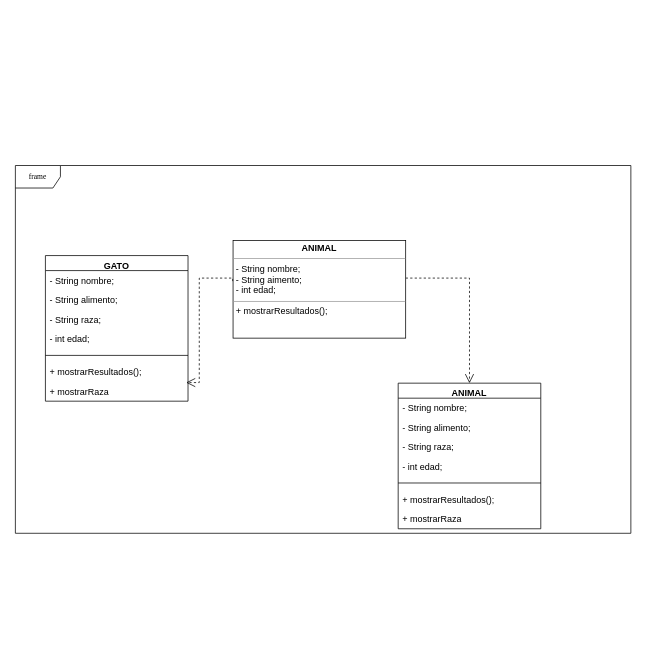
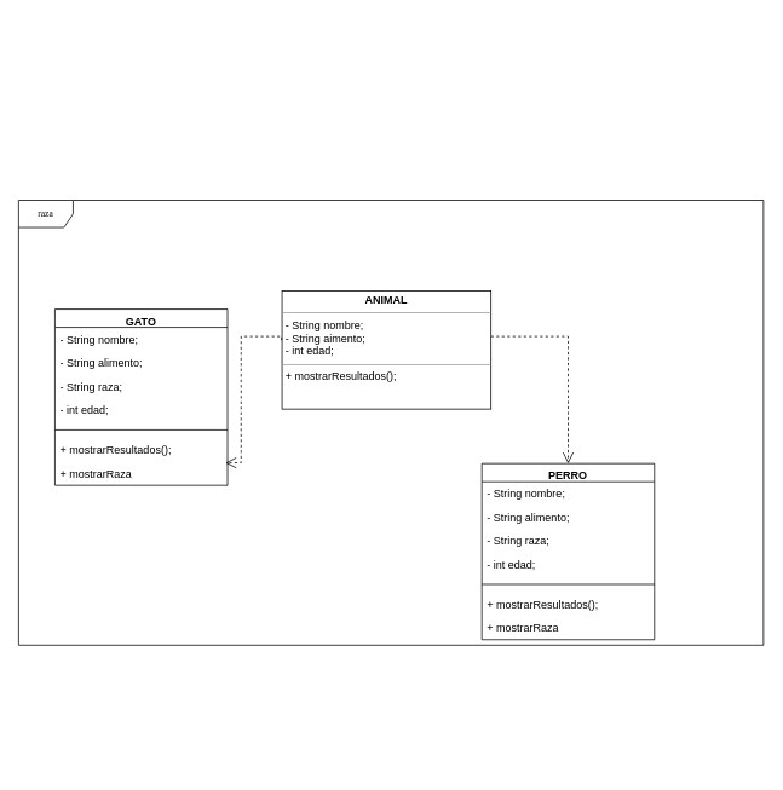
  <mxCell id="0" />
  <mxCell id="1" parent="0" />
- <mxCell id="2" value="frame" style="shape=umlFrame;whiteSpace=wrap;html=1;rounded=0;shadow=0;comic=0;labelBackgroundColor=none;strokeWidth=1;fontFamily=Verdana;fontSize=10;align=center;" parent="1" vertex="1"><mxGeometry y="220" width="820" height="490" as="geometry" x="20" /></mxCell>
+ <mxCell id="2" value="raza" style="shape=umlFrame;whiteSpace=wrap;html=1;rounded=0;shadow=0;comic=0;labelBackgroundColor=none;strokeWidth=1;fontFamily=Verdana;fontSize=10;align=center;" parent="1" vertex="1"><mxGeometry y="220" width="820" height="490" as="geometry" x="20" /></mxCell>
  <mxCell id="3" style="edgeStyle=orthogonalEdgeStyle;rounded=0;html=1;dashed=1;labelBackgroundColor=none;startFill=0;endArrow=open;endFill=0;endSize=10;fontFamily=Verdana;fontSize=10;" parent="1" edge="1"><mxGeometry relative="1" as="geometry"><Array as="points" /><mxPoint x="750" y="738" as="targetPoint" /></mxGeometry></mxCell>
  <mxCell id="4" style="edgeStyle=orthogonalEdgeStyle;rounded=0;html=1;dashed=1;labelBackgroundColor=none;startFill=0;endArrow=open;endFill=0;endSize=10;fontFamily=Verdana;fontSize=10;" parent="1" edge="1"><mxGeometry relative="1" as="geometry"><mxPoint x="750" y="848" as="sourcePoint" /></mxGeometry></mxCell>
  <mxCell id="5" style="edgeStyle=orthogonalEdgeStyle;rounded=0;html=1;dashed=1;labelBackgroundColor=none;startFill=0;endArrow=open;endFill=0;endSize=10;fontFamily=Verdana;fontSize=10;" parent="1" edge="1"><mxGeometry relative="1" as="geometry"><Array as="points" /><mxPoint x="750" y="528" as="targetPoint" /></mxGeometry></mxCell>
  <mxCell id="6" style="edgeStyle=orthogonalEdgeStyle;rounded=0;html=1;dashed=1;labelBackgroundColor=none;startFill=0;endArrow=open;endFill=0;endSize=10;fontFamily=Verdana;fontSize=10;entryX=0.5;entryY=0;entryDx=0;entryDy=0;" parent="1" edge="1"><mxGeometry relative="1" as="geometry"><Array as="points"><mxPoint x="625" y="370" /></Array><mxPoint x="540" y="370" as="sourcePoint" /><mxPoint x="625" y="510" as="targetPoint" /></mxGeometry></mxCell>
  <mxCell id="7" value="&lt;p style=&quot;margin:0px;margin-top:4px;text-align:center;&quot;&gt;&lt;b&gt;ANIMAL&lt;/b&gt;&lt;/p&gt;&lt;hr size=&quot;1&quot;&gt;&lt;p style=&quot;margin:0px;margin-left:4px;&quot;&gt;- String nombre;&lt;/p&gt;&lt;p style=&quot;margin:0px;margin-left:4px;&quot;&gt;- String aimento;&lt;/p&gt;&lt;p style=&quot;margin:0px;margin-left:4px;&quot;&gt;- int edad;&lt;/p&gt;&lt;hr size=&quot;1&quot;&gt;&lt;p style=&quot;margin:0px;margin-left:4px;&quot;&gt;+ mostrarResultados();&lt;/p&gt;" style="verticalAlign=top;align=left;overflow=fill;fontSize=12;fontFamily=Helvetica;html=1;rounded=0;shadow=0;comic=0;labelBackgroundColor=none;strokeWidth=1" parent="1" vertex="1"><mxGeometry x="310" y="320" width="230" height="130" as="geometry" /></mxCell>
  <mxCell id="8" style="edgeStyle=orthogonalEdgeStyle;rounded=0;html=1;dashed=1;labelBackgroundColor=none;startFill=0;endArrow=open;endFill=0;endSize=10;fontFamily=Verdana;fontSize=10;" parent="1" edge="1"><mxGeometry relative="1" as="geometry"><Array as="points" /><mxPoint x="660" y="200" as="sourcePoint" /></mxGeometry></mxCell>
  <mxCell id="9" style="edgeStyle=orthogonalEdgeStyle;rounded=0;html=1;labelBackgroundColor=none;startFill=0;endArrow=open;endFill=0;endSize=10;fontFamily=Verdana;fontSize=10;dashed=1;" parent="1" edge="1"><mxGeometry relative="1" as="geometry"><mxPoint x="270" y="57" as="sourcePoint" /></mxGeometry></mxCell>
  <mxCell id="10" style="edgeStyle=orthogonalEdgeStyle;rounded=0;html=1;exitX=1;exitY=0.75;dashed=1;labelBackgroundColor=none;startFill=0;endArrow=open;endFill=0;endSize=10;fontFamily=Verdana;fontSize=10;" parent="1" edge="1"><mxGeometry relative="1" as="geometry"><Array as="points"><mxPoint x="550" y="92" /><mxPoint x="550" y="42" /></Array><mxPoint x="270" y="92" as="sourcePoint" /></mxGeometry></mxCell>
  <mxCell id="11" style="edgeStyle=orthogonalEdgeStyle;rounded=0;html=1;dashed=1;labelBackgroundColor=none;startFill=0;endArrow=open;endFill=0;endSize=10;fontFamily=Verdana;fontSize=10;" parent="1" edge="1"><mxGeometry relative="1" as="geometry"><Array as="points"><mxPoint x="340" y="190" /><mxPoint x="340" y="20" /></Array><mxPoint x="270" y="190" as="sourcePoint" /></mxGeometry></mxCell>
  <mxCell id="12" style="edgeStyle=orthogonalEdgeStyle;rounded=0;html=1;dashed=1;labelBackgroundColor=none;startFill=0;endArrow=open;endFill=0;endSize=10;fontFamily=Verdana;fontSize=10;" parent="1" edge="1"><mxGeometry relative="1" as="geometry"><Array as="points"><mxPoint x="370" y="210" /><mxPoint x="370" y="110" /><mxPoint x="570" y="110" /><mxPoint x="570" y="60" /></Array><mxPoint x="270" y="210" as="sourcePoint" /></mxGeometry></mxCell>
  <mxCell id="13" style="edgeStyle=orthogonalEdgeStyle;rounded=0;html=1;dashed=1;labelBackgroundColor=none;startFill=0;endArrow=open;endFill=0;endSize=10;fontFamily=Verdana;fontSize=10;" parent="1" edge="1"><mxGeometry relative="1" as="geometry"><Array as="points"><mxPoint x="390" y="240" /><mxPoint x="390" y="200" /></Array><mxPoint x="270" y="240" as="sourcePoint" /></mxGeometry></mxCell>
  <mxCell id="14" style="edgeStyle=orthogonalEdgeStyle;rounded=0;html=1;dashed=1;labelBackgroundColor=none;startFill=0;endArrow=open;endFill=0;endSize=10;fontFamily=Verdana;fontSize=10;" parent="1" edge="1"><mxGeometry relative="1" as="geometry"><Array as="points"><mxPoint x="320" y="480" /><mxPoint x="320" y="542" /></Array><mxPoint x="270" y="480" as="sourcePoint" /></mxGeometry></mxCell>
  <mxCell id="15" style="edgeStyle=orthogonalEdgeStyle;rounded=0;html=1;dashed=1;labelBackgroundColor=none;startFill=0;endArrow=open;endFill=0;endSize=10;fontFamily=Verdana;fontSize=10;" parent="1" edge="1"><mxGeometry relative="1" as="geometry"><Array as="points"><mxPoint x="190" y="680" /></Array><mxPoint x="210" y="680" as="targetPoint" /></mxGeometry></mxCell>
  <mxCell id="16" style="edgeStyle=orthogonalEdgeStyle;rounded=0;html=1;dashed=1;labelBackgroundColor=none;startFill=0;endArrow=open;endFill=0;endSize=10;fontFamily=Verdana;fontSize=10;exitX=-0.002;exitY=0.416;exitDx=0;exitDy=0;exitPerimeter=0;entryX=0.987;entryY=0.046;entryDx=0;entryDy=0;entryPerimeter=0;" parent="1" source="7" edge="1" target="24"><mxGeometry relative="1" as="geometry"><Array as="points"><mxPoint x="310" y="370" /><mxPoint x="265" y="370" /><mxPoint x="265" y="509" /></Array><mxPoint x="240" y="370" as="sourcePoint" /><mxPoint x="265" y="510" as="targetPoint" /></mxGeometry></mxCell>
  <mxCell id="17" value="GATO" style="swimlane;fontStyle=1;align=center;verticalAlign=top;childLayout=stackLayout;horizontal=1;startSize=20;horizontalStack=0;resizeParent=1;resizeParentMax=0;resizeLast=0;collapsible=1;marginBottom=0;whiteSpace=wrap;html=1;" parent="1" vertex="1"><mxGeometry x="60" y="340" width="190" height="194" as="geometry" /></mxCell>
  <mxCell id="18" value="- String nombre;&lt;div&gt;&lt;br&gt;&lt;/div&gt;" style="text;strokeColor=none;fillColor=none;align=left;verticalAlign=top;spacingLeft=4;spacingRight=4;overflow=hidden;rotatable=0;points=[[0,0.5],[1,0.5]];portConstraint=eastwest;whiteSpace=wrap;html=1;" parent="17" vertex="1"><mxGeometry y="20" width="190" height="26" as="geometry" /></mxCell>
  <mxCell id="19" value="&lt;font style=&quot;vertical-align: inherit;&quot;&gt;&lt;font style=&quot;vertical-align: inherit;&quot;&gt;&lt;font style=&quot;vertical-align: inherit;&quot;&gt;&lt;font style=&quot;vertical-align: inherit;&quot;&gt;- String alimento;&lt;/font&gt;&lt;/font&gt;&lt;/font&gt;&lt;/font&gt;&lt;div&gt;&lt;br&gt;&lt;/div&gt;" style="text;strokeColor=none;fillColor=none;align=left;verticalAlign=top;spacingLeft=4;spacingRight=4;overflow=hidden;rotatable=0;points=[[0,0.5],[1,0.5]];portConstraint=eastwest;whiteSpace=wrap;html=1;" parent="17" vertex="1"><mxGeometry y="46" width="190" height="26" as="geometry" /></mxCell>
  <mxCell id="20" value="&lt;font style=&quot;vertical-align: inherit;&quot;&gt;&lt;font style=&quot;vertical-align: inherit;&quot;&gt;- String raza;&lt;/font&gt;&lt;/font&gt;" style="text;strokeColor=none;fillColor=none;align=left;verticalAlign=top;spacingLeft=4;spacingRight=4;overflow=hidden;rotatable=0;points=[[0,0.5],[1,0.5]];portConstraint=eastwest;whiteSpace=wrap;html=1;" parent="17" vertex="1"><mxGeometry y="72" width="190" height="26" as="geometry" /></mxCell>
  <mxCell id="21" value="&lt;div&gt;- int edad;&lt;/div&gt;" style="text;strokeColor=none;fillColor=none;align=left;verticalAlign=top;spacingLeft=4;spacingRight=4;overflow=hidden;rotatable=0;points=[[0,0.5],[1,0.5]];portConstraint=eastwest;whiteSpace=wrap;html=1;" parent="17" vertex="1"><mxGeometry y="98" width="190" height="26" as="geometry" /></mxCell>
  <mxCell id="22" value="" style="line;strokeWidth=1;fillColor=none;align=left;verticalAlign=middle;spacingTop=-1;spacingLeft=3;spacingRight=3;rotatable=0;labelPosition=right;points=[];portConstraint=eastwest;strokeColor=inherit;" parent="17" vertex="1"><mxGeometry y="124" width="190" height="18" as="geometry" /></mxCell>
  <mxCell id="23" value="+ mostrarResultados();" style="text;strokeColor=none;fillColor=none;align=left;verticalAlign=top;spacingLeft=4;spacingRight=4;overflow=hidden;rotatable=0;points=[[0,0.5],[1,0.5]];portConstraint=eastwest;whiteSpace=wrap;html=1;" parent="17" vertex="1"><mxGeometry y="142" width="190" height="26" as="geometry" /></mxCell>
  <mxCell id="24" value="+ mostrarRaza" style="text;strokeColor=none;fillColor=none;align=left;verticalAlign=top;spacingLeft=4;spacingRight=4;overflow=hidden;rotatable=0;points=[[0,0.5],[1,0.5]];portConstraint=eastwest;whiteSpace=wrap;html=1;" parent="17" vertex="1"><mxGeometry y="168" width="190" height="26" as="geometry" /></mxCell>
- <mxCell id="25" value="ANIMAL" style="swimlane;fontStyle=1;align=center;verticalAlign=top;childLayout=stackLayout;horizontal=1;startSize=20;horizontalStack=0;resizeParent=1;resizeParentMax=0;resizeLast=0;collapsible=1;marginBottom=0;whiteSpace=wrap;html=1;" vertex="1" parent="1"><mxGeometry x="530" y="510" width="190" height="194" as="geometry" /></mxCell>
+ <mxCell id="25" value="PERRO" style="swimlane;fontStyle=1;align=center;verticalAlign=top;childLayout=stackLayout;horizontal=1;startSize=20;horizontalStack=0;resizeParent=1;resizeParentMax=0;resizeLast=0;collapsible=1;marginBottom=0;whiteSpace=wrap;html=1;" vertex="1" parent="1"><mxGeometry x="530" y="510" width="190" height="194" as="geometry" /></mxCell>
  <mxCell id="26" value="- String nombre;&lt;div&gt;&lt;br&gt;&lt;/div&gt;" style="text;strokeColor=none;fillColor=none;align=left;verticalAlign=top;spacingLeft=4;spacingRight=4;overflow=hidden;rotatable=0;points=[[0,0.5],[1,0.5]];portConstraint=eastwest;whiteSpace=wrap;html=1;" vertex="1" parent="25"><mxGeometry y="20" width="190" height="26" as="geometry" /></mxCell>
  <mxCell id="27" value="&lt;font style=&quot;vertical-align: inherit;&quot;&gt;&lt;font style=&quot;vertical-align: inherit;&quot;&gt;&lt;font style=&quot;vertical-align: inherit;&quot;&gt;&lt;font style=&quot;vertical-align: inherit;&quot;&gt;- String alimento;&lt;/font&gt;&lt;/font&gt;&lt;/font&gt;&lt;/font&gt;&lt;div&gt;&lt;br&gt;&lt;/div&gt;" style="text;strokeColor=none;fillColor=none;align=left;verticalAlign=top;spacingLeft=4;spacingRight=4;overflow=hidden;rotatable=0;points=[[0,0.5],[1,0.5]];portConstraint=eastwest;whiteSpace=wrap;html=1;" vertex="1" parent="25"><mxGeometry y="46" width="190" height="26" as="geometry" /></mxCell>
  <mxCell id="28" value="&lt;font style=&quot;vertical-align: inherit;&quot;&gt;&lt;font style=&quot;vertical-align: inherit;&quot;&gt;- String raza;&lt;/font&gt;&lt;/font&gt;" style="text;strokeColor=none;fillColor=none;align=left;verticalAlign=top;spacingLeft=4;spacingRight=4;overflow=hidden;rotatable=0;points=[[0,0.5],[1,0.5]];portConstraint=eastwest;whiteSpace=wrap;html=1;" vertex="1" parent="25"><mxGeometry y="72" width="190" height="26" as="geometry" /></mxCell>
  <mxCell id="29" value="&lt;div&gt;- int edad;&lt;/div&gt;" style="text;strokeColor=none;fillColor=none;align=left;verticalAlign=top;spacingLeft=4;spacingRight=4;overflow=hidden;rotatable=0;points=[[0,0.5],[1,0.5]];portConstraint=eastwest;whiteSpace=wrap;html=1;" vertex="1" parent="25"><mxGeometry y="98" width="190" height="26" as="geometry" /></mxCell>
  <mxCell id="30" value="" style="line;strokeWidth=1;fillColor=none;align=left;verticalAlign=middle;spacingTop=-1;spacingLeft=3;spacingRight=3;rotatable=0;labelPosition=right;points=[];portConstraint=eastwest;strokeColor=inherit;" vertex="1" parent="25"><mxGeometry y="124" width="190" height="18" as="geometry" /></mxCell>
  <mxCell id="31" value="+ mostrarResultados();" style="text;strokeColor=none;fillColor=none;align=left;verticalAlign=top;spacingLeft=4;spacingRight=4;overflow=hidden;rotatable=0;points=[[0,0.5],[1,0.5]];portConstraint=eastwest;whiteSpace=wrap;html=1;" vertex="1" parent="25"><mxGeometry y="142" width="190" height="26" as="geometry" /></mxCell>
  <mxCell id="32" value="+ mostrarRaza" style="text;strokeColor=none;fillColor=none;align=left;verticalAlign=top;spacingLeft=4;spacingRight=4;overflow=hidden;rotatable=0;points=[[0,0.5],[1,0.5]];portConstraint=eastwest;whiteSpace=wrap;html=1;" vertex="1" parent="25"><mxGeometry y="168" width="190" height="26" as="geometry" /></mxCell>
